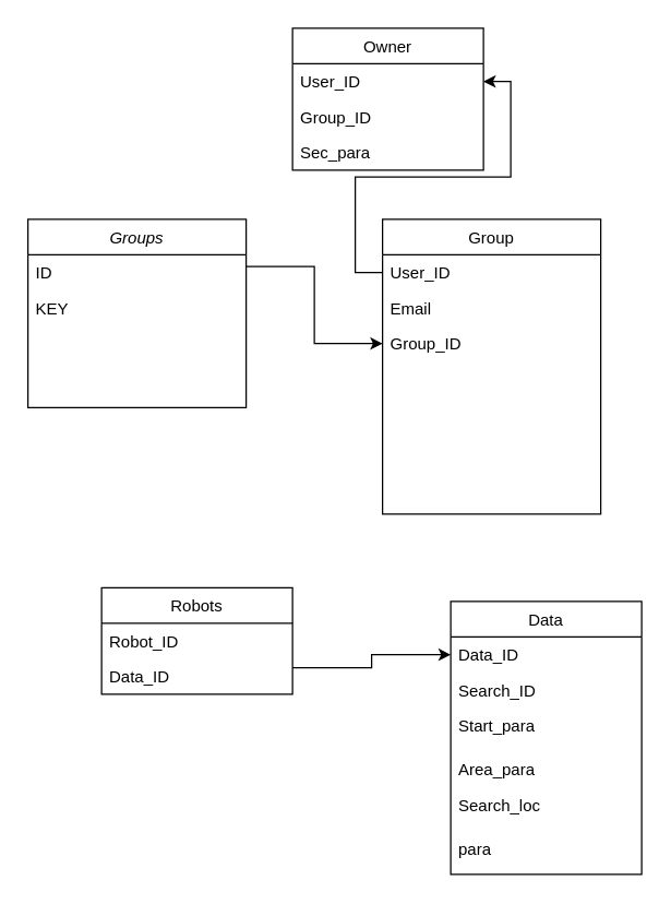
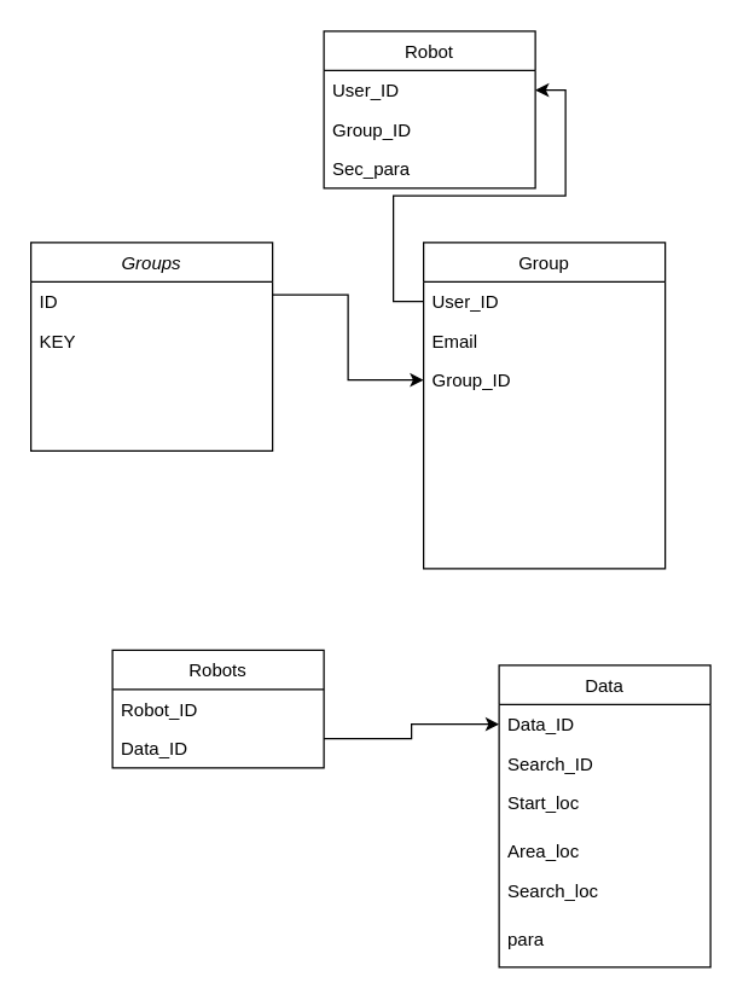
  <mxCell id="0" />
  <mxCell id="1" parent="0" />
  <mxCell id="2" style="edgeStyle=orthogonalEdgeStyle;rounded=0;orthogonalLoop=1;jettySize=auto;html=1;exitX=1;exitY=0.25;exitDx=0;exitDy=0;entryX=0;entryY=0.5;entryDx=0;entryDy=0;" parent="1" source="3" target="9" edge="1"><mxGeometry relative="1" as="geometry" /></mxCell>
  <mxCell id="3" value="Groups" style="swimlane;fontStyle=2;align=center;verticalAlign=top;childLayout=stackLayout;horizontal=1;startSize=26;horizontalStack=0;resizeParent=1;resizeLast=0;collapsible=1;marginBottom=0;rounded=0;shadow=0;strokeWidth=1;" parent="1" vertex="1"><mxGeometry x="20" y="160" width="160" height="138" as="geometry"><mxRectangle x="230" y="140" width="160" height="26" as="alternateBounds" /></mxGeometry></mxCell>
  <mxCell id="4" value="ID" style="text;align=left;verticalAlign=top;spacingLeft=4;spacingRight=4;overflow=hidden;rotatable=0;points=[[0,0.5],[1,0.5]];portConstraint=eastwest;" parent="3" vertex="1"><mxGeometry y="26" width="160" height="26" as="geometry" /></mxCell>
  <mxCell id="5" value="KEY" style="text;align=left;verticalAlign=top;spacingLeft=4;spacingRight=4;overflow=hidden;rotatable=0;points=[[0,0.5],[1,0.5]];portConstraint=eastwest;rounded=0;shadow=0;html=0;" parent="3" vertex="1"><mxGeometry y="52" width="160" height="26" as="geometry" /></mxCell>
  <mxCell id="6" value="Group" style="swimlane;fontStyle=0;align=center;verticalAlign=top;childLayout=stackLayout;horizontal=1;startSize=26;horizontalStack=0;resizeParent=1;resizeLast=0;collapsible=1;marginBottom=0;rounded=0;shadow=0;strokeWidth=1;" parent="1" vertex="1"><mxGeometry x="280" y="160" width="160" height="216" as="geometry"><mxRectangle x="550" y="140" width="160" height="26" as="alternateBounds" /></mxGeometry></mxCell>
  <mxCell id="7" value="User_ID" style="text;align=left;verticalAlign=top;spacingLeft=4;spacingRight=4;overflow=hidden;rotatable=0;points=[[0,0.5],[1,0.5]];portConstraint=eastwest;" parent="6" vertex="1"><mxGeometry y="26" width="160" height="26" as="geometry" /></mxCell>
  <mxCell id="8" value="Email" style="text;align=left;verticalAlign=top;spacingLeft=4;spacingRight=4;overflow=hidden;rotatable=0;points=[[0,0.5],[1,0.5]];portConstraint=eastwest;rounded=0;shadow=0;html=0;" parent="6" vertex="1"><mxGeometry y="52" width="160" height="26" as="geometry" /></mxCell>
  <mxCell id="9" value="Group_ID" style="text;align=left;verticalAlign=top;spacingLeft=4;spacingRight=4;overflow=hidden;rotatable=0;points=[[0,0.5],[1,0.5]];portConstraint=eastwest;rounded=0;shadow=0;html=0;" parent="6" vertex="1"><mxGeometry y="78" width="160" height="26" as="geometry" /></mxCell>
  <mxCell id="10" style="edgeStyle=orthogonalEdgeStyle;rounded=0;orthogonalLoop=1;jettySize=auto;html=1;exitX=1;exitY=0.75;exitDx=0;exitDy=0;entryX=0;entryY=0.5;entryDx=0;entryDy=0;" edge="1" parent="1" source="11" target="15"><mxGeometry relative="1" as="geometry" /></mxCell>
  <mxCell id="11" value="Robots" style="swimlane;fontStyle=0;childLayout=stackLayout;horizontal=1;startSize=26;horizontalStack=0;resizeParent=1;resizeParentMax=0;resizeLast=0;collapsible=1;marginBottom=0;" vertex="1" parent="1"><mxGeometry x="74" y="430" width="140" height="78" as="geometry" /></mxCell>
  <mxCell id="12" value="Robot_ID" style="text;strokeColor=none;fillColor=none;align=left;verticalAlign=top;spacingLeft=4;spacingRight=4;overflow=hidden;rotatable=0;points=[[0,0.5],[1,0.5]];portConstraint=eastwest;" vertex="1" parent="11"><mxGeometry y="26" width="140" height="26" as="geometry" /></mxCell>
  <mxCell id="13" value="Data_ID" style="text;strokeColor=none;fillColor=none;align=left;verticalAlign=top;spacingLeft=4;spacingRight=4;overflow=hidden;rotatable=0;points=[[0,0.5],[1,0.5]];portConstraint=eastwest;" vertex="1" parent="11"><mxGeometry y="52" width="140" height="26" as="geometry" /></mxCell>
  <mxCell id="14" value="Data" style="swimlane;fontStyle=0;childLayout=stackLayout;horizontal=1;startSize=26;horizontalStack=0;resizeParent=1;resizeParentMax=0;resizeLast=0;collapsible=1;marginBottom=0;" vertex="1" parent="1"><mxGeometry x="330" y="440" width="140" height="200" as="geometry" /></mxCell>
  <mxCell id="15" value="Data_ID" style="text;strokeColor=none;fillColor=none;align=left;verticalAlign=top;spacingLeft=4;spacingRight=4;overflow=hidden;rotatable=0;points=[[0,0.5],[1,0.5]];portConstraint=eastwest;" vertex="1" parent="14"><mxGeometry y="26" width="140" height="26" as="geometry" /></mxCell>
  <mxCell id="16" value="Search_ID" style="text;strokeColor=none;fillColor=none;align=left;verticalAlign=top;spacingLeft=4;spacingRight=4;overflow=hidden;rotatable=0;points=[[0,0.5],[1,0.5]];portConstraint=eastwest;" vertex="1" parent="14"><mxGeometry y="52" width="140" height="26" as="geometry" /></mxCell>
- <mxCell id="17" value="Start_para" style="text;strokeColor=none;fillColor=none;align=left;verticalAlign=top;spacingLeft=4;spacingRight=4;overflow=hidden;rotatable=0;points=[[0,0.5],[1,0.5]];portConstraint=eastwest;" vertex="1" parent="14"><mxGeometry y="78" width="140" height="32" as="geometry" /></mxCell>
- <mxCell id="18" value="Area_para" style="text;strokeColor=none;fillColor=none;align=left;verticalAlign=top;spacingLeft=4;spacingRight=4;overflow=hidden;rotatable=0;points=[[0,0.5],[1,0.5]];portConstraint=eastwest;" vertex="1" parent="14"><mxGeometry y="110" width="140" height="26" as="geometry" /></mxCell>
+ <mxCell id="17" value="Start_loc" style="text;strokeColor=none;fillColor=none;align=left;verticalAlign=top;spacingLeft=4;spacingRight=4;overflow=hidden;rotatable=0;points=[[0,0.5],[1,0.5]];portConstraint=eastwest;" vertex="1" parent="14"><mxGeometry y="78" width="140" height="32" as="geometry" /></mxCell>
+ <mxCell id="18" value="Area_loc" style="text;strokeColor=none;fillColor=none;align=left;verticalAlign=top;spacingLeft=4;spacingRight=4;overflow=hidden;rotatable=0;points=[[0,0.5],[1,0.5]];portConstraint=eastwest;" vertex="1" parent="14"><mxGeometry y="110" width="140" height="26" as="geometry" /></mxCell>
  <mxCell id="19" value="Search_loc" style="text;strokeColor=none;fillColor=none;align=left;verticalAlign=top;spacingLeft=4;spacingRight=4;overflow=hidden;rotatable=0;points=[[0,0.5],[1,0.5]];portConstraint=eastwest;" vertex="1" parent="14"><mxGeometry y="136" width="140" height="32" as="geometry" /></mxCell>
  <mxCell id="20" value="para" style="text;strokeColor=none;fillColor=none;align=left;verticalAlign=top;spacingLeft=4;spacingRight=4;overflow=hidden;rotatable=0;points=[[0,0.5],[1,0.5]];portConstraint=eastwest;" vertex="1" parent="14"><mxGeometry y="168" width="140" height="32" as="geometry" /></mxCell>
- <mxCell id="21" value="Owner" style="swimlane;fontStyle=0;childLayout=stackLayout;horizontal=1;startSize=26;horizontalStack=0;resizeParent=1;resizeParentMax=0;resizeLast=0;collapsible=1;marginBottom=0;" vertex="1" parent="1"><mxGeometry x="214" y="20" width="140" height="104" as="geometry" /></mxCell>
+ <mxCell id="21" value="Robot" style="swimlane;fontStyle=0;childLayout=stackLayout;horizontal=1;startSize=26;horizontalStack=0;resizeParent=1;resizeParentMax=0;resizeLast=0;collapsible=1;marginBottom=0;" vertex="1" parent="1"><mxGeometry x="214" y="20" width="140" height="104" as="geometry" /></mxCell>
  <mxCell id="22" value="User_ID" style="text;strokeColor=none;fillColor=none;align=left;verticalAlign=top;spacingLeft=4;spacingRight=4;overflow=hidden;rotatable=0;points=[[0,0.5],[1,0.5]];portConstraint=eastwest;" vertex="1" parent="21"><mxGeometry y="26" width="140" height="26" as="geometry" /></mxCell>
  <mxCell id="23" value="Group_ID" style="text;strokeColor=none;fillColor=none;align=left;verticalAlign=top;spacingLeft=4;spacingRight=4;overflow=hidden;rotatable=0;points=[[0,0.5],[1,0.5]];portConstraint=eastwest;" vertex="1" parent="21"><mxGeometry y="52" width="140" height="26" as="geometry" /></mxCell>
  <mxCell id="24" value="Sec_para" style="text;strokeColor=none;fillColor=none;align=left;verticalAlign=top;spacingLeft=4;spacingRight=4;overflow=hidden;rotatable=0;points=[[0,0.5],[1,0.5]];portConstraint=eastwest;" vertex="1" parent="21"><mxGeometry y="78" width="140" height="26" as="geometry" /></mxCell>
  <mxCell id="25" style="edgeStyle=orthogonalEdgeStyle;rounded=0;orthogonalLoop=1;jettySize=auto;html=1;exitX=0;exitY=0.5;exitDx=0;exitDy=0;entryX=1;entryY=0.5;entryDx=0;entryDy=0;" edge="1" parent="1" source="7" target="22"><mxGeometry relative="1" as="geometry" /></mxCell>
